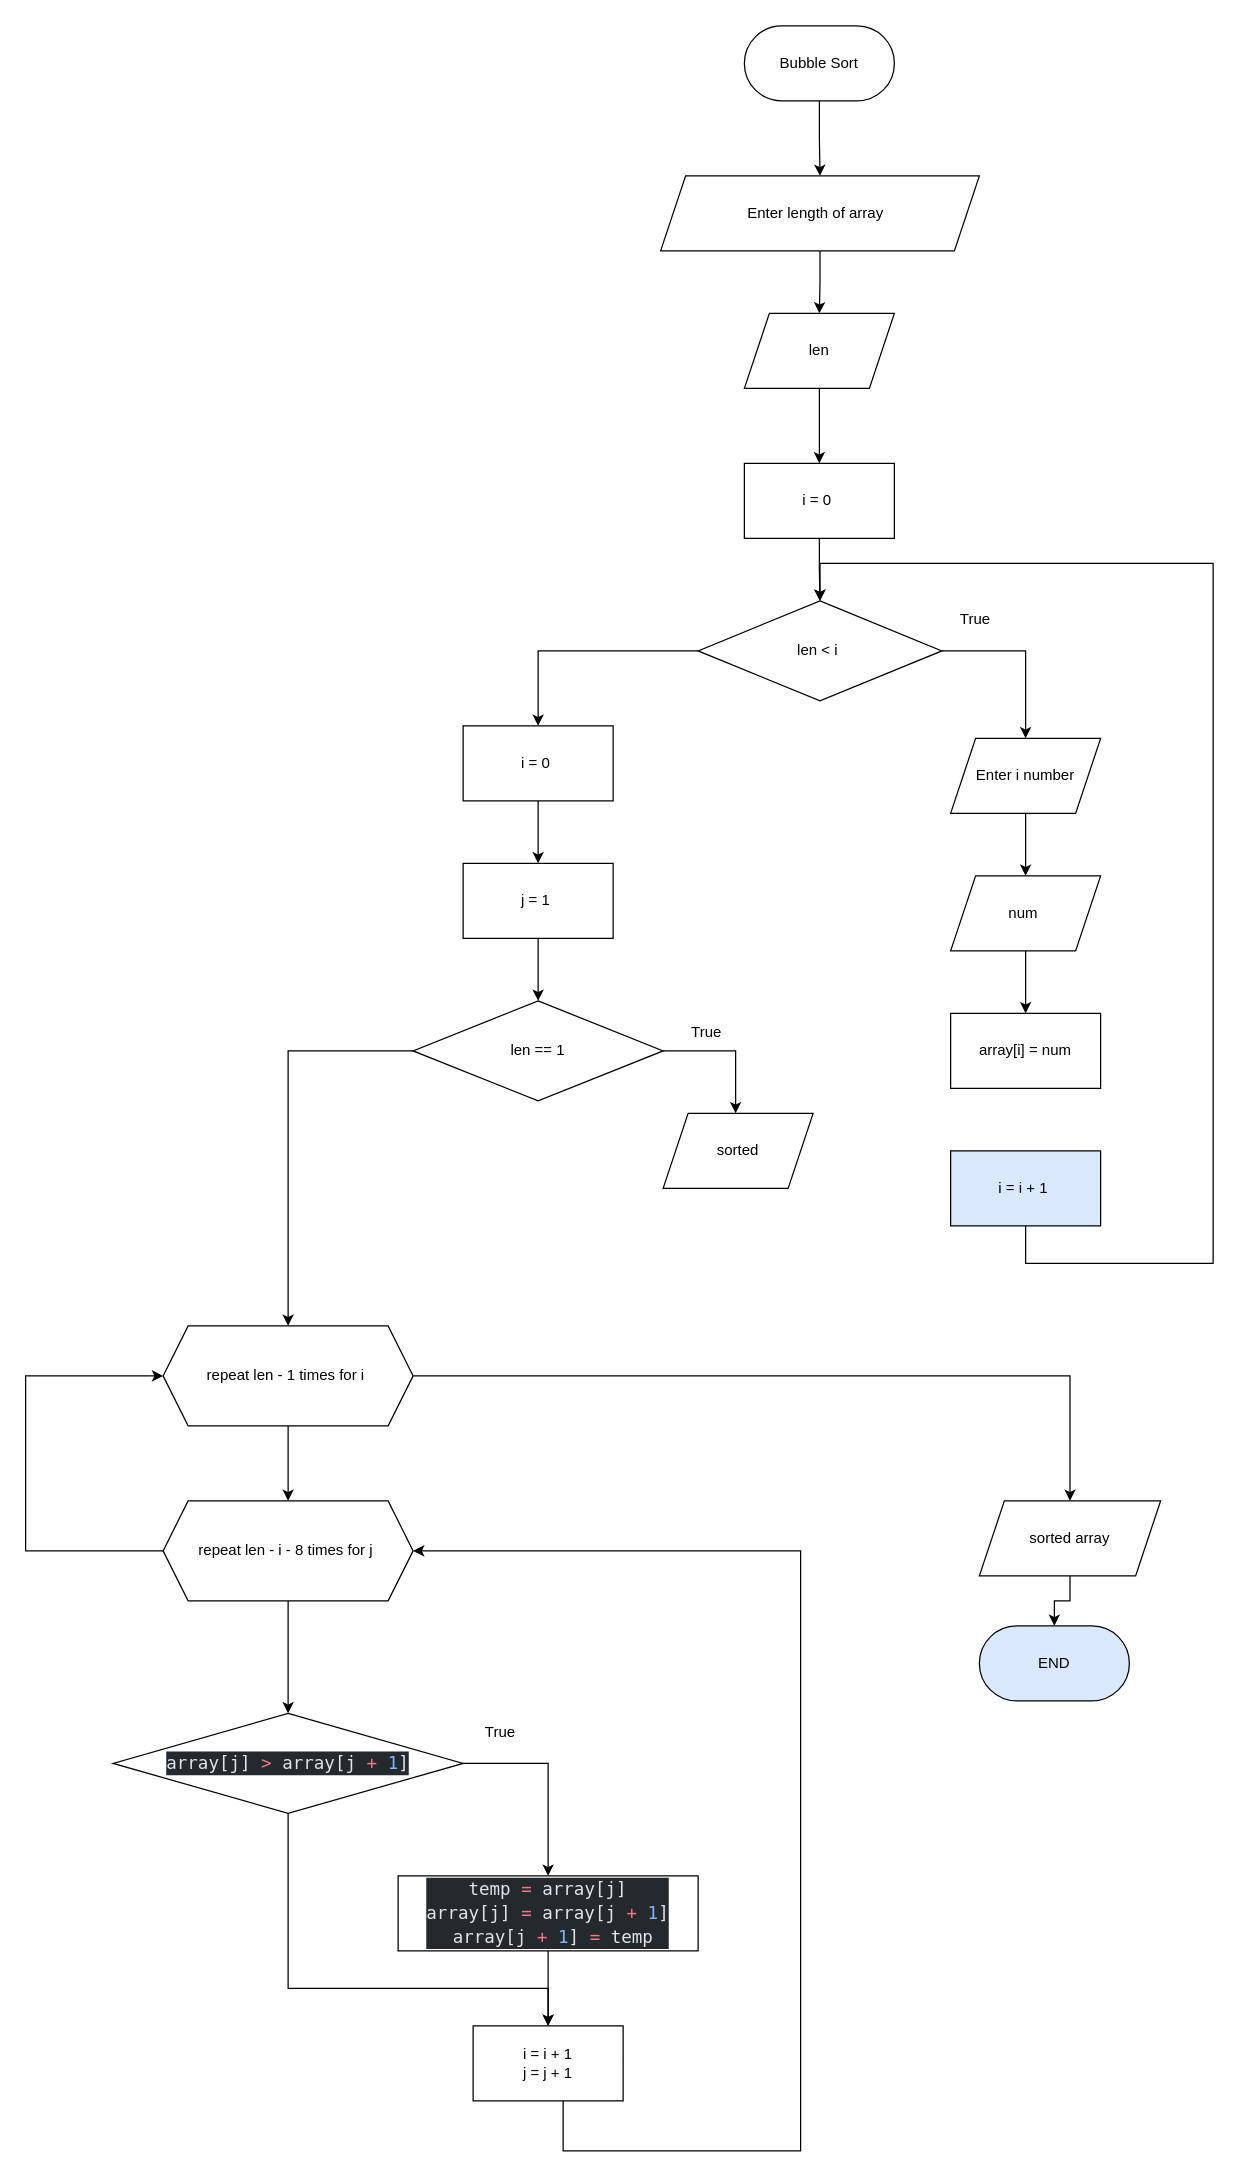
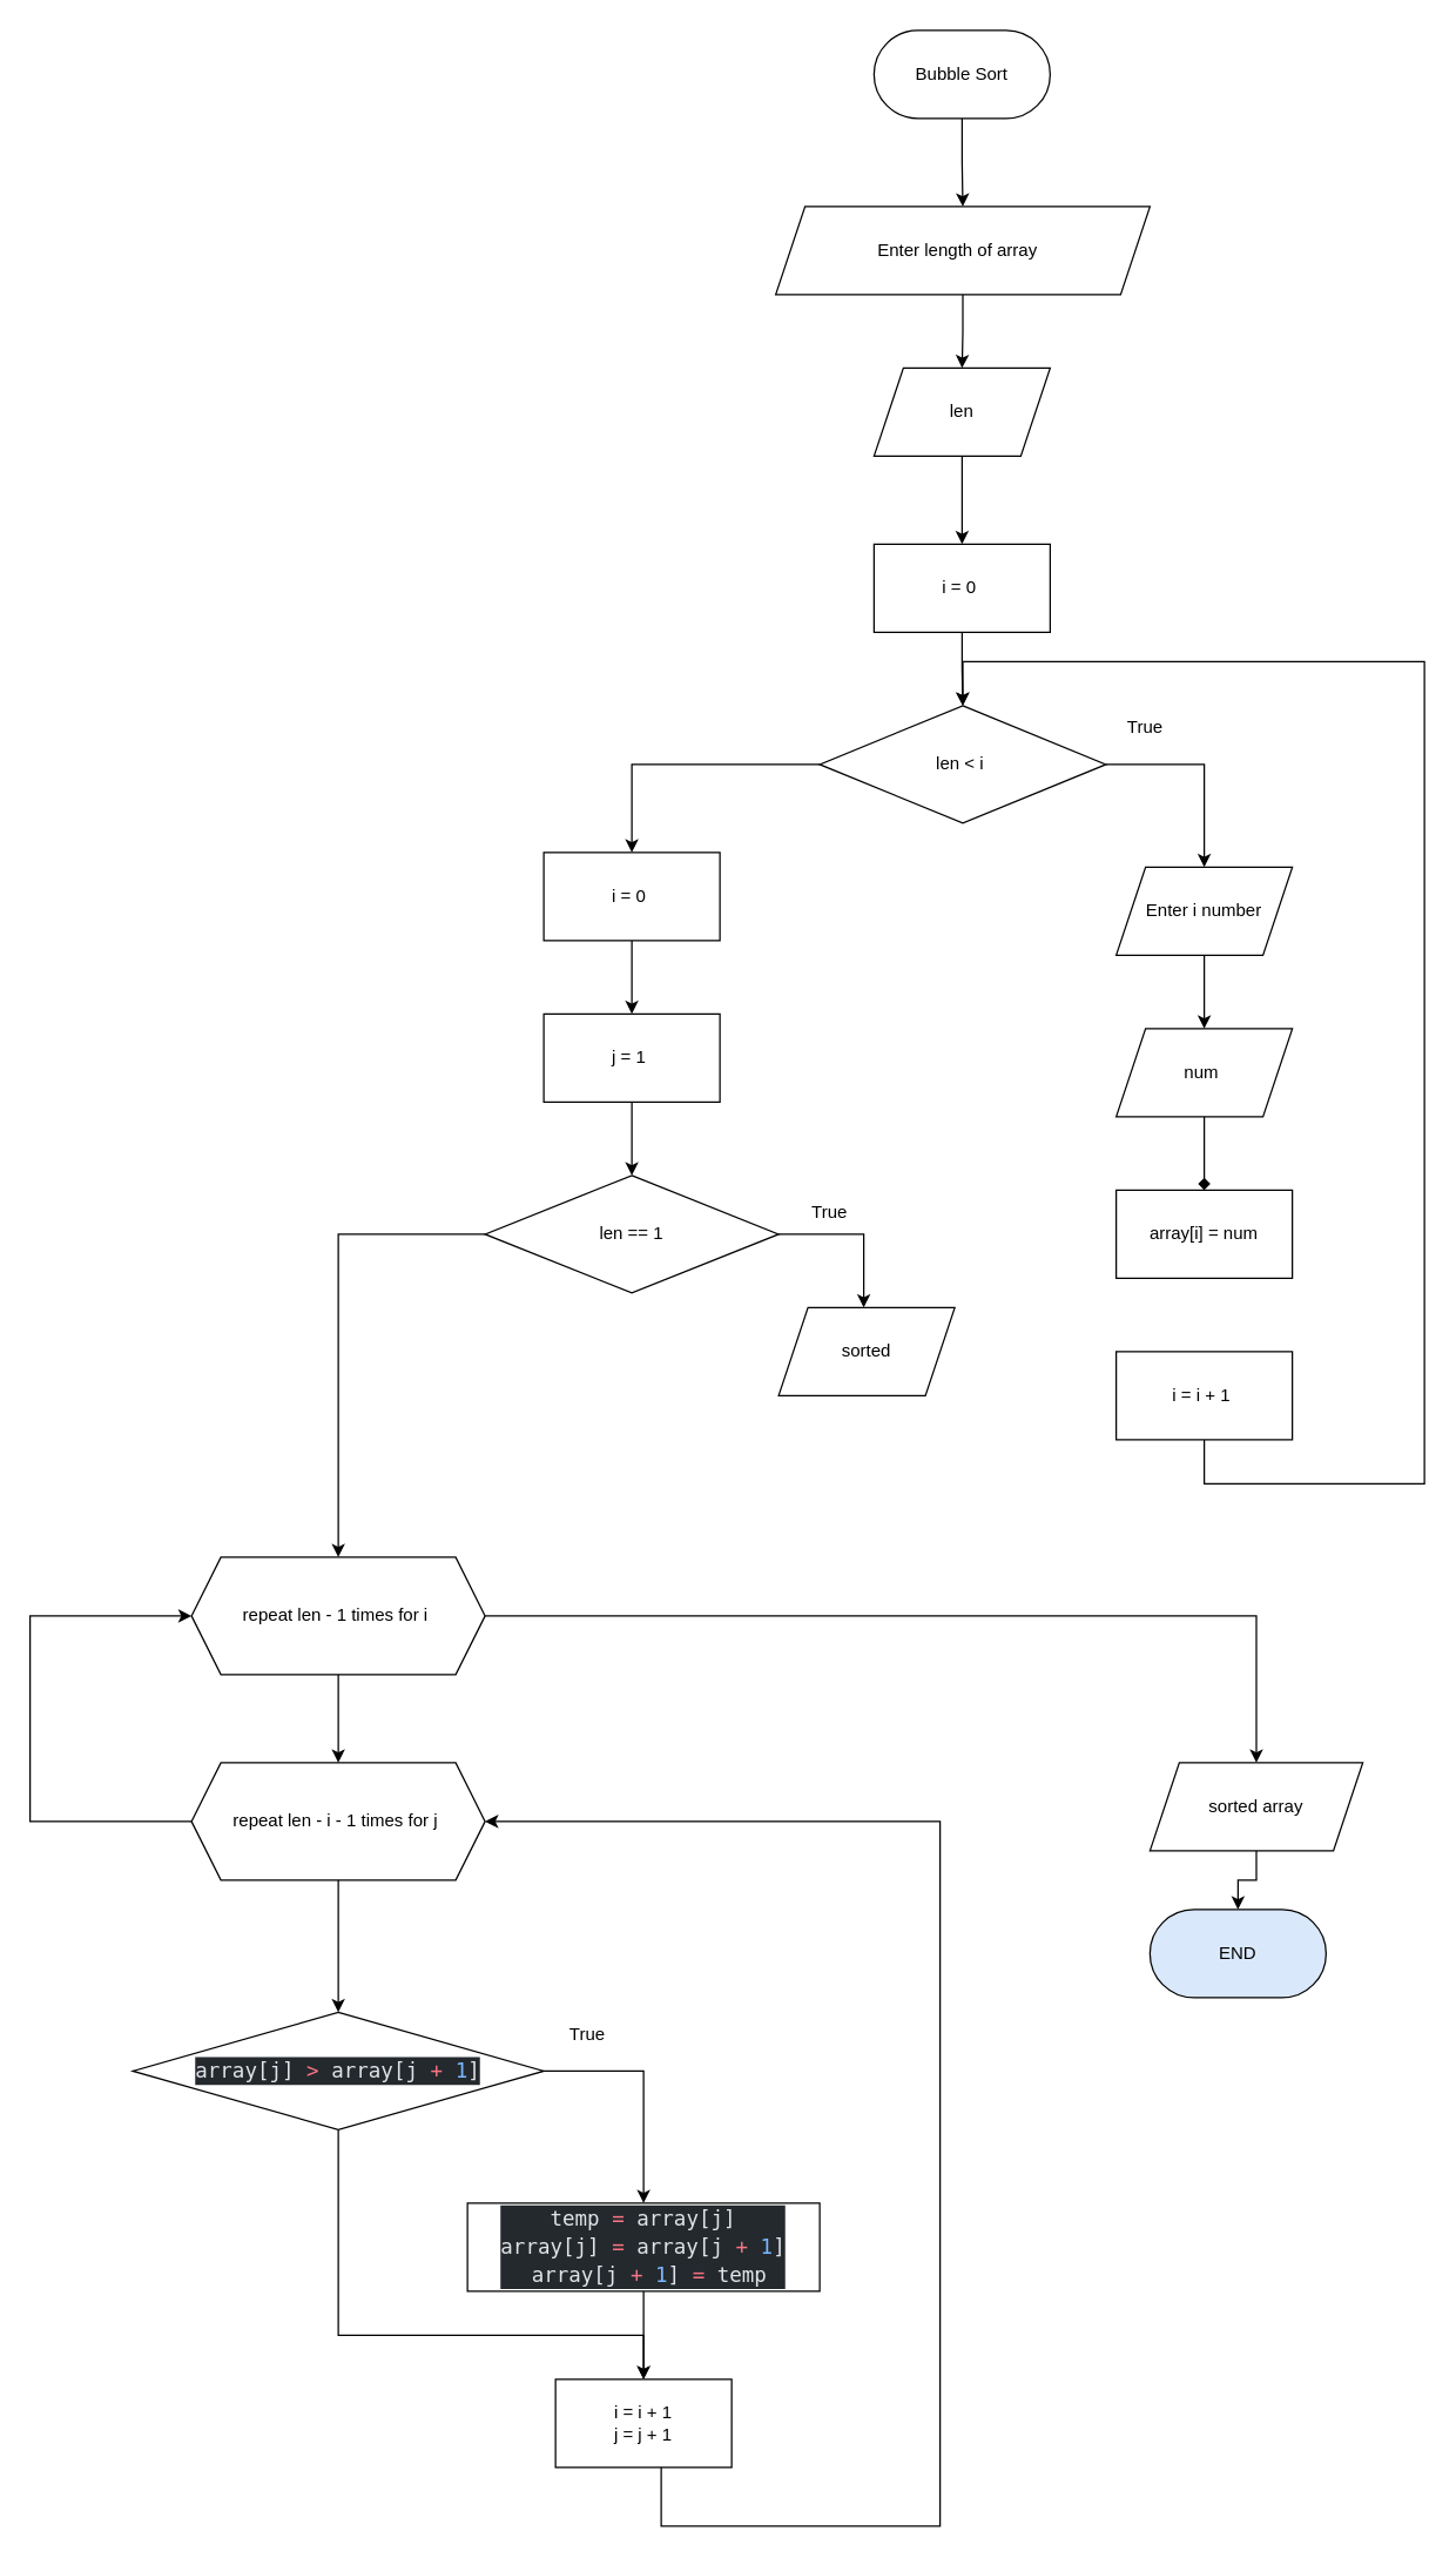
  <mxCell id="0" />
  <mxCell id="1" parent="0" />
  <mxCell id="2" value="" style="edgeStyle=orthogonalEdgeStyle;rounded=0;orthogonalLoop=1;jettySize=auto;html=1;" parent="1" source="3" target="5" edge="1"><mxGeometry relative="1" as="geometry" /></mxCell>
  <mxCell id="3" value="Bubble Sort" style="rounded=1;whiteSpace=wrap;html=1;arcSize=50;" parent="1" vertex="1"><mxGeometry x="595" y="20" width="120" height="60" as="geometry" /></mxCell>
  <mxCell id="4" style="edgeStyle=orthogonalEdgeStyle;rounded=0;orthogonalLoop=1;jettySize=auto;html=1;" parent="1" source="5" target="7" edge="1"><mxGeometry relative="1" as="geometry" /></mxCell>
  <mxCell id="5" value="Enter length of array&amp;nbsp;&amp;nbsp;" style="shape=parallelogram;perimeter=parallelogramPerimeter;whiteSpace=wrap;html=1;fixedSize=1;" parent="1" vertex="1"><mxGeometry x="528" y="140" width="255" height="60" as="geometry" /></mxCell>
  <mxCell id="6" value="" style="edgeStyle=orthogonalEdgeStyle;rounded=0;orthogonalLoop=1;jettySize=auto;html=1;" parent="1" source="7" target="9" edge="1"><mxGeometry relative="1" as="geometry" /></mxCell>
  <mxCell id="7" value="len" style="shape=parallelogram;perimeter=parallelogramPerimeter;whiteSpace=wrap;html=1;fixedSize=1;" parent="1" vertex="1"><mxGeometry x="595" y="250" width="120" height="60" as="geometry" /></mxCell>
  <mxCell id="8" value="" style="edgeStyle=orthogonalEdgeStyle;rounded=0;orthogonalLoop=1;jettySize=auto;html=1;" parent="1" source="9" target="12" edge="1"><mxGeometry relative="1" as="geometry" /></mxCell>
  <mxCell id="9" value="&lt;div&gt;&lt;span style=&quot;background-color: transparent; color: light-dark(rgb(0, 0, 0), rgb(255, 255, 255));&quot;&gt;i = 0&amp;nbsp;&lt;/span&gt;&lt;/div&gt;" style="rounded=0;whiteSpace=wrap;html=1;" parent="1" vertex="1"><mxGeometry x="595" y="370" width="120" height="60" as="geometry" /></mxCell>
  <mxCell id="10" style="edgeStyle=orthogonalEdgeStyle;rounded=0;orthogonalLoop=1;jettySize=auto;html=1;" parent="1" source="12" target="15" edge="1"><mxGeometry relative="1" as="geometry" /></mxCell>
  <mxCell id="11" style="edgeStyle=orthogonalEdgeStyle;rounded=0;orthogonalLoop=1;jettySize=auto;html=1;" parent="1" source="12" target="22" edge="1"><mxGeometry relative="1" as="geometry" /></mxCell>
  <mxCell id="12" value="len &amp;lt; i&amp;nbsp;" style="rhombus;whiteSpace=wrap;html=1;" parent="1" vertex="1"><mxGeometry x="558" y="480" width="195" height="80" as="geometry" /></mxCell>
  <mxCell id="13" value="True" style="text;html=1;align=center;verticalAlign=middle;whiteSpace=wrap;rounded=0;" parent="1" vertex="1"><mxGeometry x="750" y="480" width="60" height="30" as="geometry" /></mxCell>
  <mxCell id="14" value="" style="edgeStyle=orthogonalEdgeStyle;rounded=0;orthogonalLoop=1;jettySize=auto;html=1;" parent="1" source="15" target="17" edge="1"><mxGeometry relative="1" as="geometry" /></mxCell>
  <mxCell id="15" value="Enter i number" style="shape=parallelogram;perimeter=parallelogramPerimeter;whiteSpace=wrap;html=1;fixedSize=1;" parent="1" vertex="1"><mxGeometry x="760" y="590" width="120" height="60" as="geometry" /></mxCell>
- <mxCell id="16" value="" style="edgeStyle=orthogonalEdgeStyle;rounded=0;orthogonalLoop=1;jettySize=auto;html=1;" parent="1" source="17" target="18" edge="1"><mxGeometry relative="1" as="geometry" /></mxCell>
+ <mxCell id="16" value="" style="edgeStyle=orthogonalEdgeStyle;rounded=0;orthogonalLoop=1;jettySize=auto;html=1;endArrow=diamond;" parent="1" source="17" target="18" edge="1"><mxGeometry relative="1" as="geometry" /></mxCell>
  <mxCell id="17" value="num&amp;nbsp;" style="shape=parallelogram;perimeter=parallelogramPerimeter;whiteSpace=wrap;html=1;fixedSize=1;" parent="1" vertex="1"><mxGeometry x="760" y="700" width="120" height="60" as="geometry" /></mxCell>
  <mxCell id="18" value="array[i] = num" style="rounded=0;whiteSpace=wrap;html=1;" parent="1" vertex="1"><mxGeometry x="760" y="810" width="120" height="60" as="geometry" /></mxCell>
  <mxCell id="19" style="edgeStyle=orthogonalEdgeStyle;rounded=0;orthogonalLoop=1;jettySize=auto;html=1;entryX=0.5;entryY=0;entryDx=0;entryDy=0;" parent="1" source="20" target="12" edge="1"><mxGeometry relative="1" as="geometry"><Array as="points"><mxPoint x="820" y="1010" /><mxPoint x="970" y="1010" /><mxPoint x="970" y="450" /><mxPoint x="656" y="450" /></Array></mxGeometry></mxCell>
- <mxCell id="20" value="i = i + 1&amp;nbsp;" style="rounded=0;whiteSpace=wrap;html=1;fillColor=#dae8fc;" parent="1" vertex="1"><mxGeometry x="760" y="920" width="120" height="60" as="geometry" /></mxCell>
+ <mxCell id="20" value="i = i + 1&amp;nbsp;" style="rounded=0;whiteSpace=wrap;html=1;" parent="1" vertex="1"><mxGeometry x="760" y="920" width="120" height="60" as="geometry" /></mxCell>
  <mxCell id="21" value="" style="edgeStyle=orthogonalEdgeStyle;rounded=0;orthogonalLoop=1;jettySize=auto;html=1;" parent="1" source="22" target="24" edge="1"><mxGeometry relative="1" as="geometry" /></mxCell>
  <mxCell id="22" value="i = 0&amp;nbsp;" style="rounded=0;whiteSpace=wrap;html=1;" parent="1" vertex="1"><mxGeometry x="370" y="580" width="120" height="60" as="geometry" /></mxCell>
  <mxCell id="23" value="" style="edgeStyle=orthogonalEdgeStyle;rounded=0;orthogonalLoop=1;jettySize=auto;html=1;" parent="1" source="24" target="27" edge="1"><mxGeometry relative="1" as="geometry" /></mxCell>
  <mxCell id="24" value="j = 1&amp;nbsp;" style="rounded=0;whiteSpace=wrap;html=1;" parent="1" vertex="1"><mxGeometry x="370" y="690" width="120" height="60" as="geometry" /></mxCell>
  <mxCell id="25" style="edgeStyle=orthogonalEdgeStyle;rounded=0;orthogonalLoop=1;jettySize=auto;html=1;" parent="1" source="27" target="28" edge="1"><mxGeometry relative="1" as="geometry"><Array as="points"><mxPoint x="588" y="840" /></Array></mxGeometry></mxCell>
  <mxCell id="26" style="edgeStyle=orthogonalEdgeStyle;rounded=0;orthogonalLoop=1;jettySize=auto;html=1;entryX=0.5;entryY=0;entryDx=0;entryDy=0;" parent="1" source="27" target="31" edge="1"><mxGeometry relative="1" as="geometry"><Array as="points"><mxPoint y="840" x="230" /></Array></mxGeometry></mxCell>
  <mxCell id="27" value="len == 1" style="rhombus;whiteSpace=wrap;html=1;" parent="1" vertex="1"><mxGeometry x="330" y="800" width="200" height="80" as="geometry" /></mxCell>
  <mxCell id="28" value="sorted" style="shape=parallelogram;perimeter=parallelogramPerimeter;whiteSpace=wrap;html=1;fixedSize=1;" parent="1" vertex="1"><mxGeometry x="530" y="890" width="120" height="60" as="geometry" /></mxCell>
  <mxCell id="29" style="edgeStyle=orthogonalEdgeStyle;rounded=0;orthogonalLoop=1;jettySize=auto;html=1;" edge="1" parent="1" source="31" target="34"><mxGeometry relative="1" as="geometry" /></mxCell>
  <mxCell id="30" value="" style="edgeStyle=orthogonalEdgeStyle;rounded=0;orthogonalLoop=1;jettySize=auto;html=1;" edge="1" parent="1" source="31" target="37"><mxGeometry relative="1" as="geometry" /></mxCell>
  <mxCell id="31" value="repeat len - 1 times for i&amp;nbsp;" style="shape=hexagon;perimeter=hexagonPerimeter2;whiteSpace=wrap;html=1;fixedSize=1;" parent="1" vertex="1"><mxGeometry x="130" y="1060" width="200" height="80" as="geometry" /></mxCell>
  <mxCell id="32" value="True" style="text;html=1;align=center;verticalAlign=middle;whiteSpace=wrap;rounded=0;" parent="1" vertex="1"><mxGeometry x="535" y="810" width="60" height="30" as="geometry" /></mxCell>
  <mxCell id="33" value="" style="edgeStyle=orthogonalEdgeStyle;rounded=0;orthogonalLoop=1;jettySize=auto;html=1;" edge="1" parent="1" source="34" target="46"><mxGeometry relative="1" as="geometry" /></mxCell>
  <mxCell id="34" value="sorted array" style="shape=parallelogram;perimeter=parallelogramPerimeter;whiteSpace=wrap;html=1;fixedSize=1;" vertex="1" parent="1"><mxGeometry x="783" y="1200" width="145" height="60" as="geometry" /></mxCell>
  <mxCell id="35" value="" style="edgeStyle=orthogonalEdgeStyle;rounded=0;orthogonalLoop=1;jettySize=auto;html=1;" edge="1" parent="1" source="37"><mxGeometry relative="1" as="geometry"><mxPoint x="230" y="1370" as="targetPoint" /></mxGeometry></mxCell>
  <mxCell id="36" style="edgeStyle=orthogonalEdgeStyle;rounded=0;orthogonalLoop=1;jettySize=auto;html=1;exitX=0;exitY=0.5;exitDx=0;exitDy=0;entryX=0;entryY=0.5;entryDx=0;entryDy=0;" edge="1" parent="1" source="37" target="31"><mxGeometry relative="1" as="geometry"><Array as="points"><mxPoint x="20" y="1240" /><mxPoint x="20" y="1100" /></Array></mxGeometry></mxCell>
- <mxCell id="37" value="repeat len - i - 8 times for j&amp;nbsp;" style="shape=hexagon;perimeter=hexagonPerimeter2;whiteSpace=wrap;html=1;fixedSize=1;" vertex="1" parent="1"><mxGeometry x="130" y="1200" width="200" height="80" as="geometry" /></mxCell>
+ <mxCell id="37" value="repeat len - i - 1 times for j&amp;nbsp;" style="shape=hexagon;perimeter=hexagonPerimeter2;whiteSpace=wrap;html=1;fixedSize=1;" vertex="1" parent="1"><mxGeometry x="130" y="1200" width="200" height="80" as="geometry" /></mxCell>
  <mxCell id="38" value="" style="edgeStyle=orthogonalEdgeStyle;rounded=0;orthogonalLoop=1;jettySize=auto;html=1;" edge="1" parent="1" source="39" target="44"><mxGeometry relative="1" as="geometry" /></mxCell>
  <mxCell id="39" value="&lt;div style=&quot;color: rgb(225, 228, 232); background-color: rgb(36, 41, 46); font-family: &amp;quot;Droid Sans Mono&amp;quot;, &amp;quot;monospace&amp;quot;, monospace; font-size: 14px; line-height: 19px; white-space: pre;&quot;&gt;&lt;div&gt;temp &lt;span style=&quot;color: #f97583;&quot;&gt;=&lt;/span&gt; array[j]&lt;/div&gt;&lt;div&gt;array[j] &lt;span style=&quot;color: #f97583;&quot;&gt;=&lt;/span&gt; array[j &lt;span style=&quot;color: #f97583;&quot;&gt;+&lt;/span&gt; &lt;span style=&quot;color: #79b8ff;&quot;&gt;1&lt;/span&gt;]&lt;/div&gt;&lt;div&gt; array[j &lt;span style=&quot;color: #f97583;&quot;&gt;+&lt;/span&gt; &lt;span style=&quot;color: #79b8ff;&quot;&gt;1&lt;/span&gt;] &lt;span style=&quot;color: #f97583;&quot;&gt;=&lt;/span&gt; temp&lt;/div&gt;&lt;/div&gt;" style="rounded=0;whiteSpace=wrap;html=1;" vertex="1" parent="1"><mxGeometry x="318" y="1500" width="240" height="60" as="geometry" /></mxCell>
  <mxCell id="40" style="edgeStyle=orthogonalEdgeStyle;rounded=0;orthogonalLoop=1;jettySize=auto;html=1;" edge="1" parent="1" source="42" target="39"><mxGeometry relative="1" as="geometry"><Array as="points"><mxPoint x="438" y="1410" /></Array></mxGeometry></mxCell>
  <mxCell id="41" style="edgeStyle=orthogonalEdgeStyle;rounded=0;orthogonalLoop=1;jettySize=auto;html=1;entryX=0.5;entryY=0;entryDx=0;entryDy=0;" edge="1" parent="1" source="42" target="44"><mxGeometry relative="1" as="geometry"><Array as="points"><mxPoint y="1590" x="230" /><mxPoint x="438" y="1590" /></Array></mxGeometry></mxCell>
  <mxCell id="42" value="&lt;div style=&quot;color: #e1e4e8;background-color: #24292e;font-family: 'Droid Sans Mono', 'monospace', monospace;font-weight: normal;font-size: 14px;line-height: 19px;white-space: pre;&quot;&gt;&lt;div&gt;&lt;span style=&quot;color: #e1e4e8;&quot;&gt;array&lt;/span&gt;&lt;span style=&quot;color: #e1e4e8;&quot;&gt;[&lt;/span&gt;&lt;span style=&quot;color: #e1e4e8;&quot;&gt;j&lt;/span&gt;&lt;span style=&quot;color: #e1e4e8;&quot;&gt;] &lt;/span&gt;&lt;span style=&quot;color: #f97583;&quot;&gt;&amp;gt;&lt;/span&gt;&lt;span style=&quot;color: #e1e4e8;&quot;&gt; &lt;/span&gt;&lt;span style=&quot;color: #e1e4e8;&quot;&gt;array&lt;/span&gt;&lt;span style=&quot;color: #e1e4e8;&quot;&gt;[&lt;/span&gt;&lt;span style=&quot;color: #e1e4e8;&quot;&gt;j&lt;/span&gt;&lt;span style=&quot;color: #e1e4e8;&quot;&gt; &lt;/span&gt;&lt;span style=&quot;color: #f97583;&quot;&gt;+&lt;/span&gt;&lt;span style=&quot;color: #e1e4e8;&quot;&gt; &lt;/span&gt;&lt;span style=&quot;color: #79b8ff;&quot;&gt;1&lt;/span&gt;&lt;span style=&quot;color: #e1e4e8;&quot;&gt;]&lt;/span&gt;&lt;/div&gt;&lt;/div&gt;" style="rhombus;whiteSpace=wrap;html=1;" vertex="1" parent="1"><mxGeometry x="90" y="1370" width="280" height="80" as="geometry" /></mxCell>
  <mxCell id="43" style="edgeStyle=orthogonalEdgeStyle;rounded=0;orthogonalLoop=1;jettySize=auto;html=1;exitX=1;exitY=0.5;exitDx=0;exitDy=0;entryX=1;entryY=0.5;entryDx=0;entryDy=0;" edge="1" parent="1" source="44" target="37"><mxGeometry relative="1" as="geometry"><Array as="points"><mxPoint x="450" y="1650" /><mxPoint x="450" y="1720" /><mxPoint x="640" y="1720" /><mxPoint x="640" y="1240" /></Array></mxGeometry></mxCell>
  <mxCell id="44" value="i = i + 1&lt;div&gt;j = j + 1&lt;/div&gt;" style="rounded=0;whiteSpace=wrap;html=1;" vertex="1" parent="1"><mxGeometry x="378" y="1620" width="120" height="60" as="geometry" /></mxCell>
  <mxCell id="45" value="True" style="text;html=1;align=center;verticalAlign=middle;whiteSpace=wrap;rounded=0;" vertex="1" parent="1"><mxGeometry x="370" y="1370" width="60" height="30" as="geometry" /></mxCell>
  <mxCell id="46" value="END" style="rounded=1;whiteSpace=wrap;html=1;arcSize=50;fillColor=#dae8fc;" vertex="1" parent="1"><mxGeometry x="783" y="1300" width="120" height="60" as="geometry" /></mxCell>
